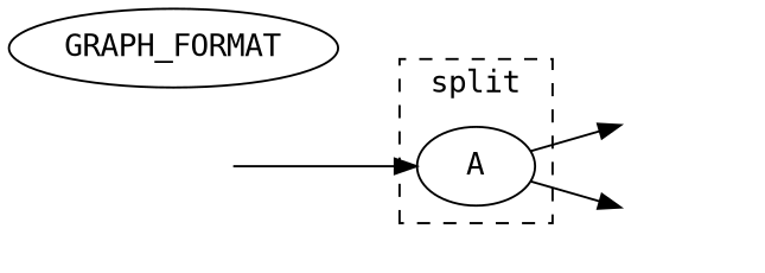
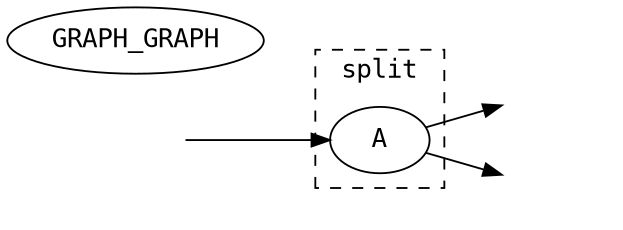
  digraph {
    rankdir=LR
    fontname="DejaVu Sans Mono"
    node [fontname="DejaVu Sans Mono" style=invisible]
    edge [fontname="DejaVu Sans Mono"]
    A [style=""]
-   GRAPH_FORMAT [style=""]
+   GRAPH_FORMAT [label=GRAPH_GRAPH style=""]
    In1
    Out1
    Out2
    subgraph cluster_1 {
      label=split
      style=dashed
      A
    }
    A -> Out1
    A -> Out2
    In1 -> A
  }
